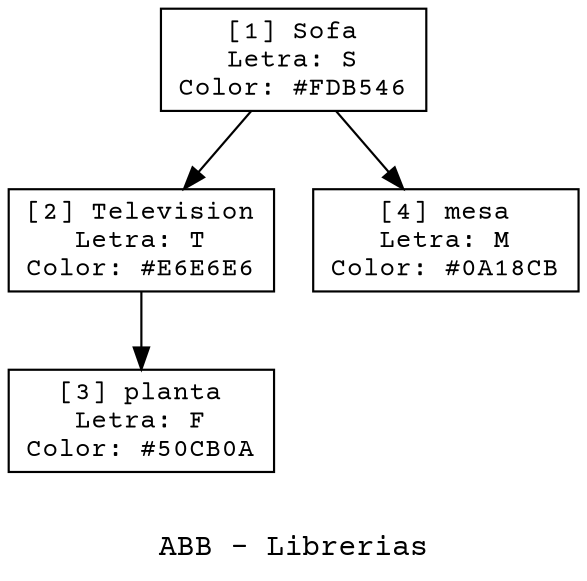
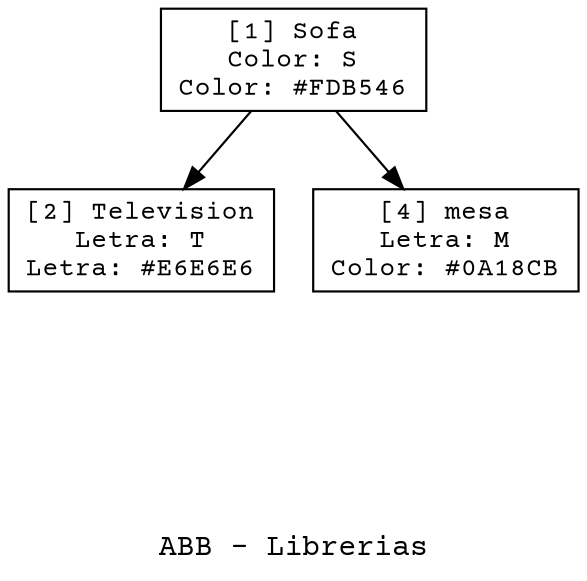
  digraph {
    fontname="Courier Prime"
    label="ABB - Librerias"
    node [fontname="Courier Prime" fontsize=12 shape=box]
    edge [fontname="Courier Prime"]
-   n1 [label="[1] Sofa\nLetra: S\nColor: #FDB546"]
-   n2 [label="[2] Television\nLetra: T\nColor: #E6E6E6"]
+   n1 [label="[1] Sofa\nColor: S\nColor: #FDB546"]
+   n2 [label="[2] Television\nLetra: T\nLetra: #E6E6E6"]
    n3 [label="[4] mesa\nLetra: M\nColor: #0A18CB"]
-   n4 [label="[3] planta\nLetra: F\nColor: #50CB0A"]
    n1 -> n2
    n1 -> n3
-   n2 -> n4
  }
